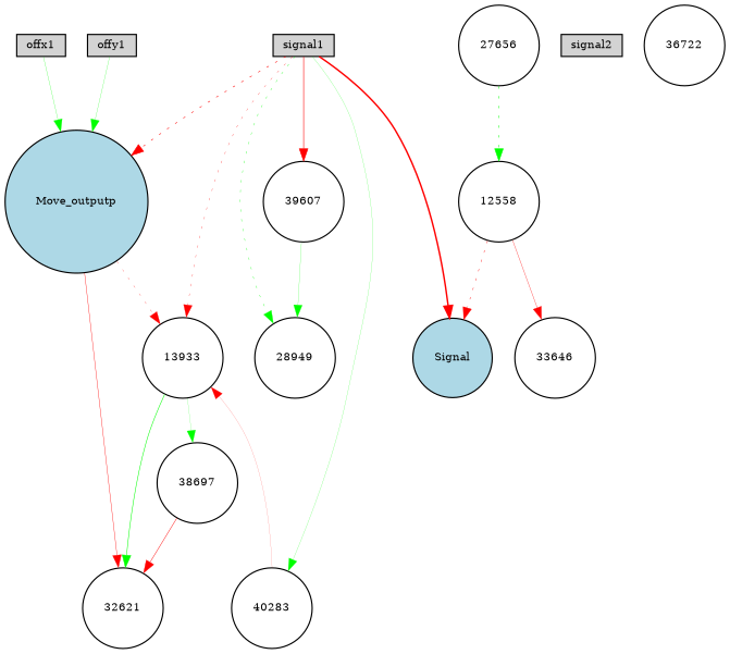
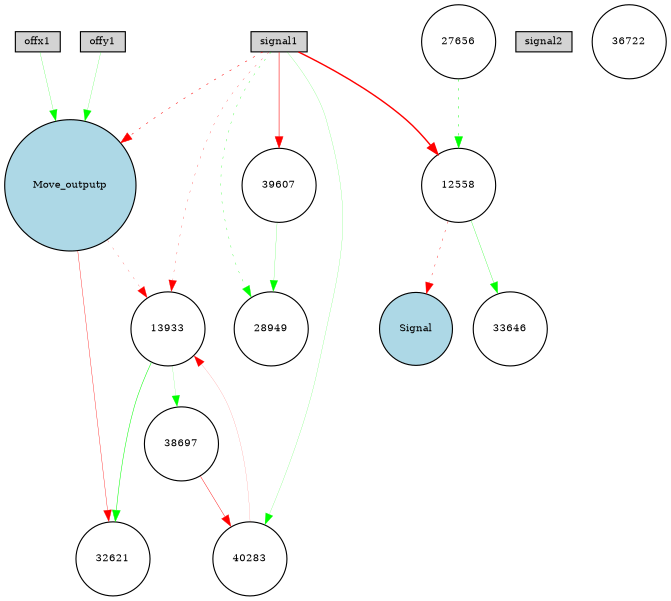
  digraph {
    node [fillcolor=white fontsize=9 shape=circle style=filled]
    edge [color=green style=solid]
    offx1 [fillcolor=lightgray height=0.2 shape=box width=0.2]
    Move_outputp [fillcolor=lightblue height=0.2 width=0.2]
    13933 [height=0.2 width=0.2]
    32621 [height=0.2 width=0.2]
    offy1 [fillcolor=lightgray height=0.2 shape=box width=0.2]
    signal1 [fillcolor=lightgray height=0.2 shape=box width=0.2]
    Signal [fillcolor=lightblue height=0.2 width=0.2]
    28949 [height=0.2 width=0.2]
    39607 [height=0.2 width=0.2]
    40283 [height=0.2 width=0.2]
    38697 [height=0.2 width=0.2]
    signal2 [fillcolor=lightgray height=0.2 shape=box width=0.2]
    27656 [height=0.2 width=0.2]
    12558 [height=0.2 width=0.2]
    33646 [height=0.2 width=0.2]
    36722 [height=0.2 width=0.2]
    offx1 -> Move_outputp [penwidth=0.20140102156128087]
    Move_outputp -> 13933 [color=red penwidth=0.19048226268037172 style=dotted]
    Move_outputp -> 32621 [color=red penwidth=0.3167818591432572]
    13933 -> 32621 [penwidth=0.4472290827139971]
    13933 -> 38697 [penwidth=0.1304044920471342]
    offy1 -> Move_outputp [penwidth=0.18873655384950838]
    signal1 -> Move_outputp [color=red penwidth=0.4666798164397713 style=dotted]
    signal1 -> 13933 [color=red penwidth=0.22610133987129113 style=dotted]
-   signal1 -> Signal [color=red penwidth=1.2603930293412924]
+   signal1 -> 12558 [color=red penwidth=1.2603930293412924]
    signal1 -> 28949 [penwidth=0.27754406399004633 style=dotted]
    signal1 -> 39607 [color=red penwidth=0.4902719972755686]
    signal1 -> 40283 [penwidth=0.15031715624006448]
    39607 -> 28949 [penwidth=0.17682266025239707]
    40283 -> 13933 [color=red penwidth=0.10670401964581354]
-   38697 -> 32621 [color=red penwidth=0.3727759709888764]
+   38697 -> 40283 [color=red penwidth=0.3727759709888764]
    27656 -> 12558 [penwidth=0.4333254766081859 style=dotted]
    12558 -> Signal [color=red penwidth=0.3333536675589932 style=dotted]
-   12558 -> 33646 [color=red penwidth=0.261155744158196]
+   12558 -> 33646 [penwidth=0.261155744158196]
  }
